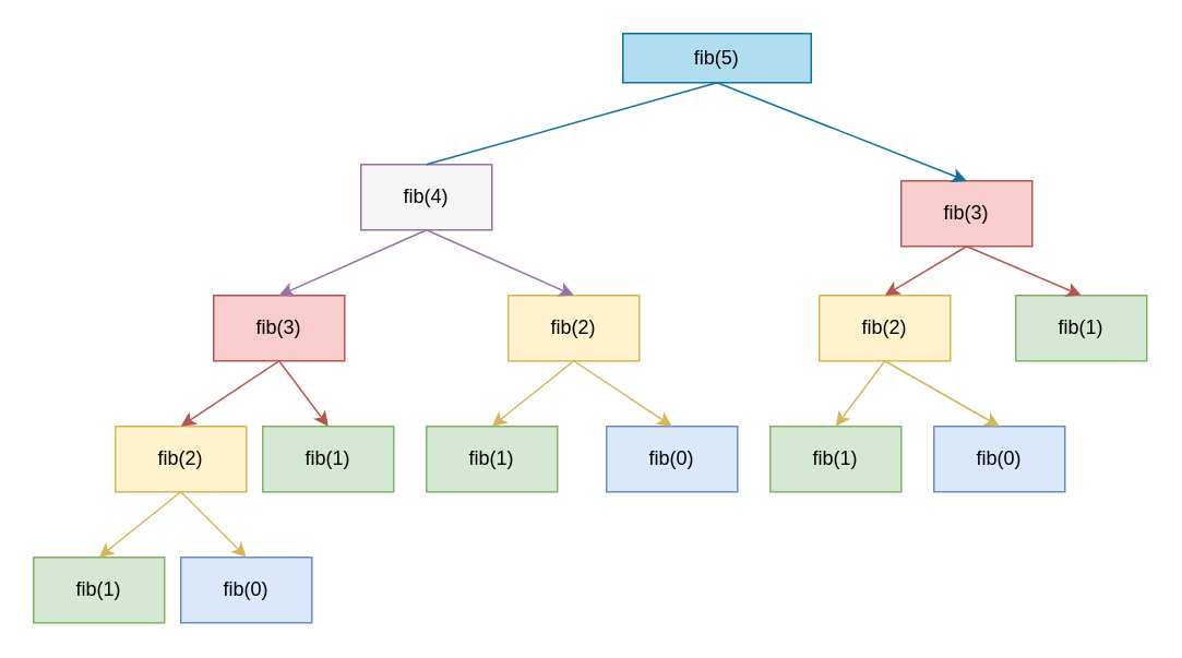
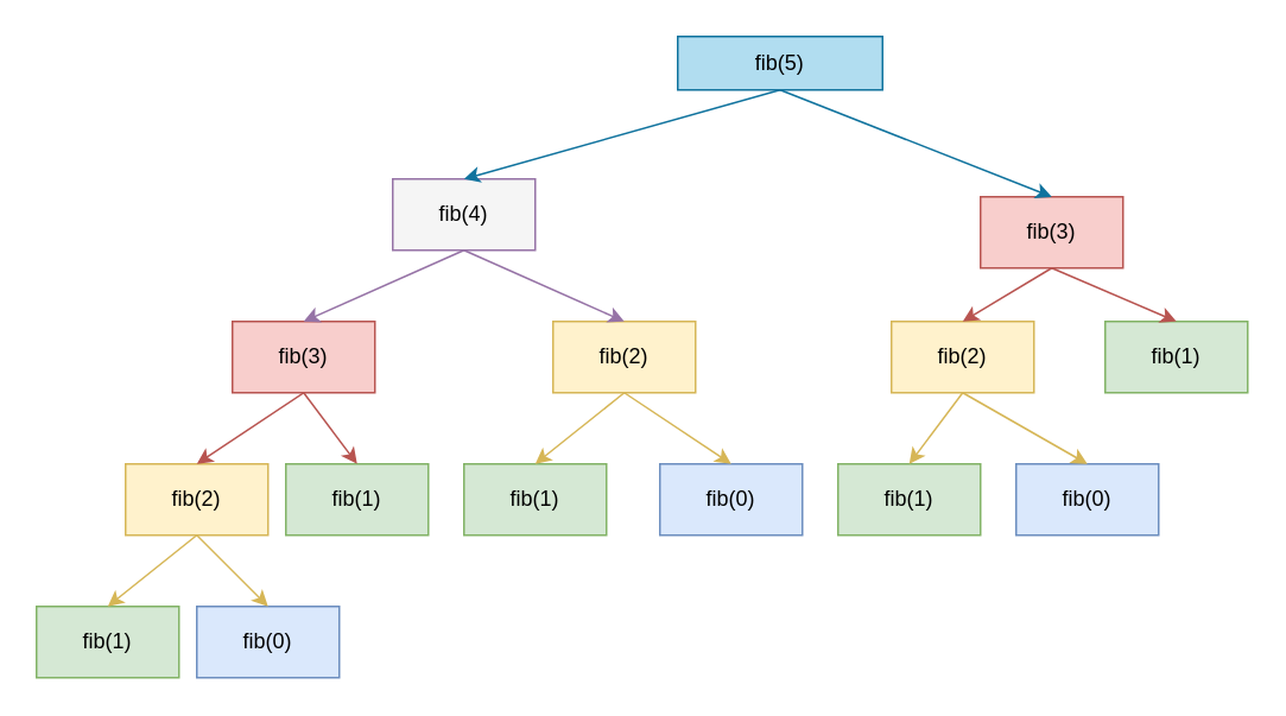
  <mxCell id="0" />
  <mxCell id="1" parent="0" />
  <mxCell id="2" value="fib(4)" style="rounded=0;whiteSpace=wrap;html=1;fillColor=#f5f5f5;strokeColor=#9673a6;" vertex="1" parent="1"><mxGeometry x="220" y="100" width="80" height="40" as="geometry" /></mxCell>
  <mxCell id="3" value="fib(3)" style="rounded=0;whiteSpace=wrap;html=1;fillColor=#f8cecc;strokeColor=#b85450;" vertex="1" parent="1"><mxGeometry x="130" y="180" width="80" height="40" as="geometry" /></mxCell>
  <mxCell id="4" value="fib(2)" style="rounded=0;whiteSpace=wrap;html=1;fillColor=#fff2cc;strokeColor=#d6b656;" vertex="1" parent="1"><mxGeometry x="310" y="180" width="80" height="40" as="geometry" /></mxCell>
  <mxCell id="5" value="fib(2)" style="rounded=0;whiteSpace=wrap;html=1;fillColor=#fff2cc;strokeColor=#d6b656;" vertex="1" parent="1"><mxGeometry x="70" y="260" width="80" height="40" as="geometry" /></mxCell>
  <mxCell id="6" value="fib(1)" style="rounded=0;whiteSpace=wrap;html=1;fillColor=#d5e8d4;strokeColor=#82b366;" vertex="1" parent="1"><mxGeometry x="160" y="260" width="80" height="40" as="geometry" /></mxCell>
  <mxCell id="7" value="fib(0)" style="rounded=0;whiteSpace=wrap;html=1;fillColor=#dae8fc;strokeColor=#6c8ebf;" vertex="1" parent="1"><mxGeometry x="110" y="340" width="80" height="40" as="geometry" /></mxCell>
  <mxCell id="8" value="fib(1)" style="rounded=0;whiteSpace=wrap;html=1;fillColor=#d5e8d4;strokeColor=#82b366;" vertex="1" parent="1"><mxGeometry x="20" y="340" width="80" height="40" as="geometry" /></mxCell>
  <mxCell id="9" value="fib(0)" style="rounded=0;whiteSpace=wrap;html=1;fillColor=#dae8fc;strokeColor=#6c8ebf;" vertex="1" parent="1"><mxGeometry x="370" y="260" width="80" height="40" as="geometry" /></mxCell>
  <mxCell id="10" value="fib(1)" style="rounded=0;whiteSpace=wrap;html=1;fillColor=#d5e8d4;strokeColor=#82b366;" vertex="1" parent="1"><mxGeometry x="260" y="260" width="80" height="40" as="geometry" /></mxCell>
  <mxCell id="11" value="" style="endArrow=classic;html=1;exitX=0.5;exitY=1;exitDx=0;exitDy=0;entryX=0.5;entryY=0;entryDx=0;entryDy=0;fillColor=#e1d5e7;strokeColor=#9673a6;" edge="1" parent="1" source="2" target="3"><mxGeometry width="50" height="50" relative="1" as="geometry"><mxPoint x="120" y="130" as="sourcePoint" /><mxPoint x="170" y="80" as="targetPoint" /></mxGeometry></mxCell>
  <mxCell id="12" value="" style="endArrow=classic;html=1;entryX=0.5;entryY=0;entryDx=0;entryDy=0;fillColor=#e1d5e7;strokeColor=#9673a6;" edge="1" parent="1" target="4"><mxGeometry width="50" height="50" relative="1" as="geometry"><mxPoint x="260" y="140" as="sourcePoint" /><mxPoint x="370" y="370" as="targetPoint" /></mxGeometry></mxCell>
  <mxCell id="13" value="" style="endArrow=classic;html=1;exitX=0.5;exitY=1;exitDx=0;exitDy=0;entryX=0.5;entryY=0;entryDx=0;entryDy=0;fillColor=#f8cecc;strokeColor=#b85450;" edge="1" parent="1" source="3" target="5"><mxGeometry width="50" height="50" relative="1" as="geometry"><mxPoint x="300" y="410" as="sourcePoint" /><mxPoint x="340" y="360" as="targetPoint" /></mxGeometry></mxCell>
  <mxCell id="14" value="" style="endArrow=classic;html=1;entryX=0.5;entryY=0;entryDx=0;entryDy=0;fillColor=#f8cecc;strokeColor=#b85450;exitX=0.5;exitY=1;exitDx=0;exitDy=0;" edge="1" parent="1" source="3" target="6"><mxGeometry width="50" height="50" relative="1" as="geometry"><mxPoint x="140" y="220" as="sourcePoint" /><mxPoint x="430" y="370" as="targetPoint" /></mxGeometry></mxCell>
  <mxCell id="15" value="" style="endArrow=classic;html=1;exitX=0.5;exitY=1;exitDx=0;exitDy=0;entryX=0.5;entryY=0;entryDx=0;entryDy=0;fillColor=#fff2cc;strokeColor=#d6b656;" edge="1" parent="1" source="5" target="8"><mxGeometry width="50" height="50" relative="1" as="geometry"><mxPoint x="120" y="480" as="sourcePoint" /><mxPoint x="170" y="430" as="targetPoint" /></mxGeometry></mxCell>
  <mxCell id="16" value="" style="endArrow=classic;html=1;fillColor=#fff2cc;strokeColor=#d6b656;entryX=0.5;entryY=0;entryDx=0;entryDy=0;" edge="1" parent="1" target="7"><mxGeometry width="50" height="50" relative="1" as="geometry"><mxPoint x="110" y="300" as="sourcePoint" /><mxPoint x="100" y="340" as="targetPoint" /></mxGeometry></mxCell>
  <mxCell id="17" value="" style="endArrow=classic;html=1;exitX=0.5;exitY=1;exitDx=0;exitDy=0;entryX=0.5;entryY=0;entryDx=0;entryDy=0;fillColor=#fff2cc;strokeColor=#d6b656;" edge="1" parent="1" source="4" target="10"><mxGeometry width="50" height="50" relative="1" as="geometry"><mxPoint x="410" y="400" as="sourcePoint" /><mxPoint x="460" y="350" as="targetPoint" /></mxGeometry></mxCell>
  <mxCell id="18" value="" style="endArrow=classic;html=1;exitX=0.5;exitY=1;exitDx=0;exitDy=0;entryX=0.5;entryY=0;entryDx=0;entryDy=0;fillColor=#fff2cc;strokeColor=#d6b656;" edge="1" parent="1" source="4" target="9"><mxGeometry width="50" height="50" relative="1" as="geometry"><mxPoint x="470" y="410" as="sourcePoint" /><mxPoint x="520" y="360" as="targetPoint" /></mxGeometry></mxCell>
  <mxCell id="19" value="fib(3)" style="rounded=0;whiteSpace=wrap;html=1;fillColor=#f8cecc;strokeColor=#b85450;" vertex="1" parent="1"><mxGeometry x="550" y="110" width="80" height="40" as="geometry" /></mxCell>
  <mxCell id="20" value="fib(2)" style="rounded=0;whiteSpace=wrap;html=1;fillColor=#fff2cc;strokeColor=#d6b656;" vertex="1" parent="1"><mxGeometry x="500" y="180" width="80" height="40" as="geometry" /></mxCell>
  <mxCell id="21" value="fib(1)" style="rounded=0;whiteSpace=wrap;html=1;fillColor=#d5e8d4;strokeColor=#82b366;" vertex="1" parent="1"><mxGeometry x="620" y="180" width="80" height="40" as="geometry" /></mxCell>
  <mxCell id="22" value="fib(0)" style="rounded=0;whiteSpace=wrap;html=1;fillColor=#dae8fc;strokeColor=#6c8ebf;" vertex="1" parent="1"><mxGeometry x="570" y="260" width="80" height="40" as="geometry" /></mxCell>
  <mxCell id="23" value="fib(1)" style="rounded=0;whiteSpace=wrap;html=1;fillColor=#d5e8d4;strokeColor=#82b366;" vertex="1" parent="1"><mxGeometry x="470" y="260" width="80" height="40" as="geometry" /></mxCell>
  <mxCell id="24" value="" style="endArrow=classic;html=1;exitX=0.5;exitY=1;exitDx=0;exitDy=0;entryX=0.5;entryY=0;entryDx=0;entryDy=0;fillColor=#f8cecc;strokeColor=#b85450;" edge="1" parent="1" source="19" target="20"><mxGeometry width="50" height="50" relative="1" as="geometry"><mxPoint x="940" y="330" as="sourcePoint" /><mxPoint x="980" y="280" as="targetPoint" /></mxGeometry></mxCell>
  <mxCell id="25" value="" style="endArrow=classic;html=1;entryX=0.5;entryY=0;entryDx=0;entryDy=0;fillColor=#f8cecc;strokeColor=#b85450;" edge="1" parent="1" target="21"><mxGeometry width="50" height="50" relative="1" as="geometry"><mxPoint x="590" y="150" as="sourcePoint" /><mxPoint x="1070" y="290" as="targetPoint" /></mxGeometry></mxCell>
  <mxCell id="26" value="" style="endArrow=classic;html=1;exitX=0.5;exitY=1;exitDx=0;exitDy=0;entryX=0.5;entryY=0;entryDx=0;entryDy=0;fillColor=#fff2cc;strokeColor=#d6b656;" edge="1" parent="1" source="20" target="23"><mxGeometry width="50" height="50" relative="1" as="geometry"><mxPoint x="760" y="400" as="sourcePoint" /><mxPoint x="810" y="350" as="targetPoint" /></mxGeometry></mxCell>
  <mxCell id="27" value="" style="endArrow=classic;html=1;fillColor=#fff2cc;strokeColor=#d6b656;exitX=0.5;exitY=1;exitDx=0;exitDy=0;entryX=0.5;entryY=0;entryDx=0;entryDy=0;" edge="1" parent="1" source="20" target="22"><mxGeometry width="50" height="50" relative="1" as="geometry"><mxPoint x="660" y="220" as="sourcePoint" /><mxPoint x="740" y="260" as="targetPoint" /></mxGeometry></mxCell>
  <mxCell id="28" value="fib(5)" style="rounded=0;whiteSpace=wrap;html=1;fillColor=#b1ddf0;strokeColor=#10739e;" vertex="1" parent="1"><mxGeometry x="380" y="20" width="115" height="30" as="geometry" /></mxCell>
- <mxCell id="29" value="" style="endArrow=none;html=1;exitX=0.5;exitY=1;exitDx=0;exitDy=0;entryX=0.5;entryY=0;entryDx=0;entryDy=0;fillColor=#b1ddf0;strokeColor=#10739e;" edge="1" parent="1" source="28" target="2"><mxGeometry width="50" height="50" relative="1" as="geometry"><mxPoint x="370" y="110" as="sourcePoint" /><mxPoint x="420" y="60" as="targetPoint" /></mxGeometry></mxCell>
+ <mxCell id="29" value="" style="endArrow=classic;html=1;exitX=0.5;exitY=1;exitDx=0;exitDy=0;entryX=0.5;entryY=0;entryDx=0;entryDy=0;fillColor=#b1ddf0;strokeColor=#10739e;" edge="1" parent="1" source="28" target="2"><mxGeometry width="50" height="50" relative="1" as="geometry"><mxPoint x="370" y="110" as="sourcePoint" /><mxPoint x="420" y="60" as="targetPoint" /></mxGeometry></mxCell>
  <mxCell id="30" value="" style="endArrow=classic;html=1;entryX=0.5;entryY=0;entryDx=0;entryDy=0;exitX=0.5;exitY=1;exitDx=0;exitDy=0;fillColor=#b1ddf0;strokeColor=#10739e;" edge="1" parent="1" source="28" target="19"><mxGeometry width="50" height="50" relative="1" as="geometry"><mxPoint x="520" y="60" as="sourcePoint" /><mxPoint x="570" y="10" as="targetPoint" /></mxGeometry></mxCell>
